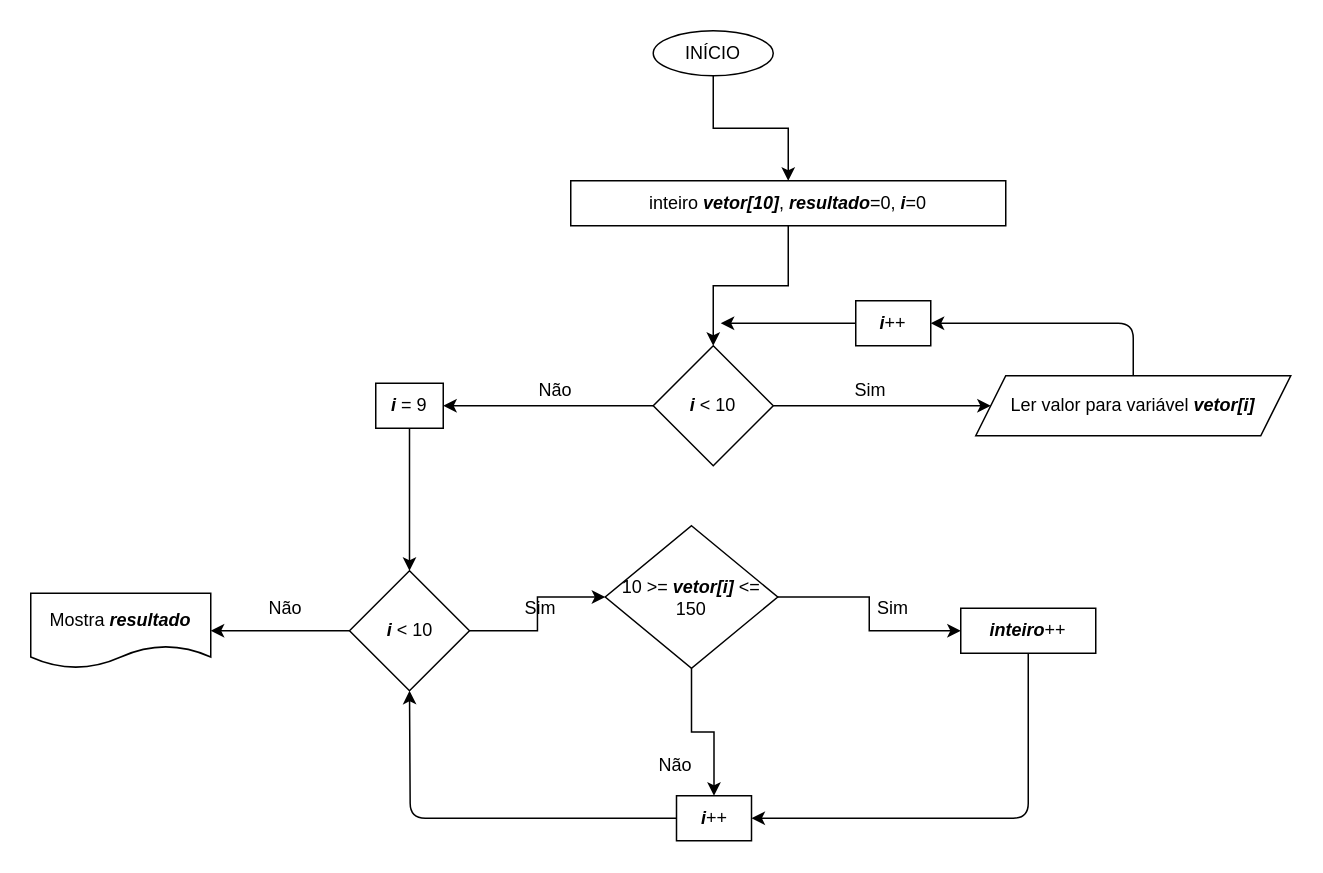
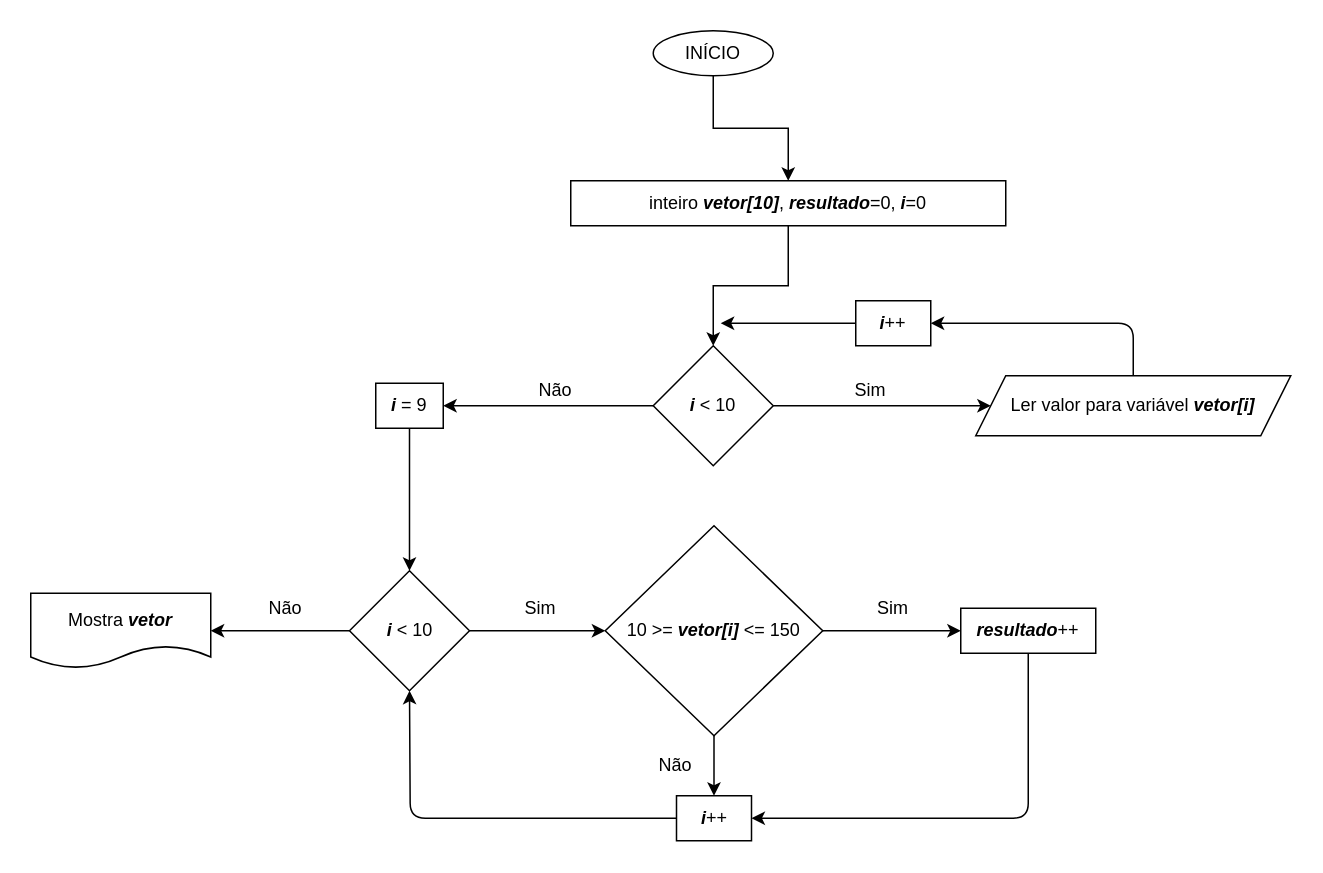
  <mxCell id="0" />
  <mxCell id="1" parent="0" />
  <mxCell id="2" value="" style="edgeStyle=orthogonalEdgeStyle;rounded=0;orthogonalLoop=1;jettySize=auto;html=1;" edge="1" parent="1" source="3" target="5"><mxGeometry relative="1" as="geometry" /></mxCell>
  <mxCell id="3" value="INÍCIO" style="ellipse;whiteSpace=wrap;html=1;" vertex="1" parent="1"><mxGeometry x="435" y="20" width="80" height="30" as="geometry" /></mxCell>
  <mxCell id="4" value="" style="edgeStyle=orthogonalEdgeStyle;rounded=0;orthogonalLoop=1;jettySize=auto;html=1;" edge="1" parent="1" source="5" target="6"><mxGeometry relative="1" as="geometry" /></mxCell>
  <mxCell id="5" value="inteiro &lt;i&gt;&lt;b&gt;vetor[10]&lt;/b&gt;&lt;/i&gt;, &lt;b&gt;&lt;i&gt;resultado&lt;/i&gt;&lt;/b&gt;=0, &lt;b&gt;&lt;i&gt;i&lt;/i&gt;&lt;/b&gt;=0" style="rounded=0;whiteSpace=wrap;html=1;" vertex="1" parent="1"><mxGeometry x="380" y="120" width="290" height="30" as="geometry" /></mxCell>
  <mxCell id="6" value="&lt;b&gt;&lt;i&gt;i&lt;/i&gt;&lt;/b&gt; &amp;lt; 10" style="rhombus;whiteSpace=wrap;html=1;" vertex="1" parent="1"><mxGeometry x="435" y="230" width="80" height="80" as="geometry" /></mxCell>
  <mxCell id="7" value="Ler valor para variável &lt;b&gt;&lt;i&gt;vetor[i]&lt;/i&gt;&lt;/b&gt;" style="shape=parallelogram;perimeter=parallelogramPerimeter;whiteSpace=wrap;html=1;fixedSize=1;" vertex="1" parent="1"><mxGeometry x="650" y="250" width="210" height="40" as="geometry" /></mxCell>
  <mxCell id="8" value="&lt;b&gt;&lt;i&gt;i&lt;/i&gt;&lt;/b&gt;++" style="rounded=0;whiteSpace=wrap;html=1;" vertex="1" parent="1"><mxGeometry x="570" y="200" width="50" height="30" as="geometry" /></mxCell>
  <mxCell id="9" value="" style="endArrow=classic;html=1;entryX=0;entryY=0.5;entryDx=0;entryDy=0;exitX=1;exitY=0.5;exitDx=0;exitDy=0;" edge="1" parent="1" source="6" target="7"><mxGeometry width="50" height="50" relative="1" as="geometry"><mxPoint x="450" y="260" as="sourcePoint" /><mxPoint x="610" y="310" as="targetPoint" /></mxGeometry></mxCell>
  <mxCell id="10" value="" style="endArrow=classic;html=1;exitX=0.5;exitY=0;exitDx=0;exitDy=0;entryX=1;entryY=0.5;entryDx=0;entryDy=0;" edge="1" parent="1" source="7" target="8"><mxGeometry width="50" height="50" relative="1" as="geometry"><mxPoint x="450" y="260" as="sourcePoint" /><mxPoint x="500" y="210" as="targetPoint" /><Array as="points"><mxPoint x="755" y="215" /></Array></mxGeometry></mxCell>
  <mxCell id="11" value="" style="endArrow=classic;html=1;exitX=0;exitY=0.5;exitDx=0;exitDy=0;" edge="1" parent="1" source="8"><mxGeometry width="50" height="50" relative="1" as="geometry"><mxPoint x="450" y="260" as="sourcePoint" /><mxPoint x="480" y="215" as="targetPoint" /></mxGeometry></mxCell>
  <mxCell id="12" value="" style="edgeStyle=orthogonalEdgeStyle;rounded=0;orthogonalLoop=1;jettySize=auto;html=1;" edge="1" parent="1" source="13" target="16"><mxGeometry relative="1" as="geometry" /></mxCell>
  <mxCell id="13" value="&lt;b&gt;&lt;i&gt;i&lt;/i&gt;&lt;/b&gt; = 9" style="rounded=0;whiteSpace=wrap;html=1;" vertex="1" parent="1"><mxGeometry x="250" y="255" width="45" height="30" as="geometry" /></mxCell>
  <mxCell id="14" value="" style="edgeStyle=orthogonalEdgeStyle;rounded=0;orthogonalLoop=1;jettySize=auto;html=1;" edge="1" parent="1" source="16" target="19"><mxGeometry relative="1" as="geometry" /></mxCell>
  <mxCell id="15" value="" style="edgeStyle=orthogonalEdgeStyle;rounded=0;orthogonalLoop=1;jettySize=auto;html=1;" edge="1" parent="1" source="16" target="25"><mxGeometry relative="1" as="geometry" /></mxCell>
  <mxCell id="16" value="&lt;b&gt;&lt;i&gt;i&lt;/i&gt;&lt;/b&gt; &amp;lt; 10" style="rhombus;whiteSpace=wrap;html=1;" vertex="1" parent="1"><mxGeometry x="232.5" y="380" width="80" height="80" as="geometry" /></mxCell>
  <mxCell id="17" value="" style="edgeStyle=orthogonalEdgeStyle;rounded=0;orthogonalLoop=1;jettySize=auto;html=1;" edge="1" parent="1" source="19" target="20"><mxGeometry relative="1" as="geometry" /></mxCell>
  <mxCell id="18" value="" style="edgeStyle=orthogonalEdgeStyle;rounded=0;orthogonalLoop=1;jettySize=auto;html=1;" edge="1" parent="1" source="19" target="22"><mxGeometry relative="1" as="geometry" /></mxCell>
- <mxCell id="19" value="10 &amp;gt;= &lt;b&gt;&lt;i&gt;vetor[i]&lt;/i&gt;&lt;/b&gt; &amp;lt;= 150" style="rhombus;whiteSpace=wrap;html=1;" vertex="1" parent="1"><mxGeometry x="403" y="350" width="115" height="95" as="geometry" /></mxCell>
- <mxCell id="20" value="&lt;b&gt;&lt;i&gt;inteiro&lt;/i&gt;&lt;/b&gt;++" style="rounded=0;whiteSpace=wrap;html=1;" vertex="1" parent="1"><mxGeometry x="640" y="405" width="90" height="30" as="geometry" /></mxCell>
+ <mxCell id="19" value="10 &amp;gt;= &lt;b&gt;&lt;i&gt;vetor[i]&lt;/i&gt;&lt;/b&gt; &amp;lt;= 150" style="rhombus;whiteSpace=wrap;html=1;" vertex="1" parent="1"><mxGeometry x="403" y="350" width="145" height="140" as="geometry" /></mxCell>
+ <mxCell id="20" value="&lt;b&gt;&lt;i&gt;resultado&lt;/i&gt;&lt;/b&gt;++" style="rounded=0;whiteSpace=wrap;html=1;" vertex="1" parent="1"><mxGeometry x="640" y="405" width="90" height="30" as="geometry" /></mxCell>
  <mxCell id="21" value="" style="endArrow=classic;html=1;entryX=1;entryY=0.5;entryDx=0;entryDy=0;exitX=0;exitY=0.5;exitDx=0;exitDy=0;" edge="1" parent="1" source="6" target="13"><mxGeometry width="50" height="50" relative="1" as="geometry"><mxPoint x="450" y="530" as="sourcePoint" /><mxPoint x="500" y="480" as="targetPoint" /></mxGeometry></mxCell>
  <mxCell id="22" value="&lt;b&gt;&lt;i&gt;i&lt;/i&gt;&lt;/b&gt;++" style="rounded=0;whiteSpace=wrap;html=1;" vertex="1" parent="1"><mxGeometry x="450.5" y="530" width="50" height="30" as="geometry" /></mxCell>
  <mxCell id="23" value="" style="endArrow=classic;html=1;exitX=0.5;exitY=1;exitDx=0;exitDy=0;entryX=1;entryY=0.5;entryDx=0;entryDy=0;" edge="1" parent="1" source="20" target="22"><mxGeometry width="50" height="50" relative="1" as="geometry"><mxPoint x="450" y="490" as="sourcePoint" /><mxPoint x="500" y="440" as="targetPoint" /><Array as="points"><mxPoint x="685" y="545" /></Array></mxGeometry></mxCell>
  <mxCell id="24" value="" style="endArrow=classic;html=1;entryX=0.5;entryY=1;entryDx=0;entryDy=0;exitX=0;exitY=0.5;exitDx=0;exitDy=0;" edge="1" parent="1" source="22" target="16"><mxGeometry width="50" height="50" relative="1" as="geometry"><mxPoint x="450" y="490" as="sourcePoint" /><mxPoint x="500" y="440" as="targetPoint" /><Array as="points"><mxPoint x="273" y="545" /></Array></mxGeometry></mxCell>
- <mxCell id="25" value="Mostra &lt;b&gt;&lt;i&gt;resultado&lt;/i&gt;&lt;/b&gt;" style="shape=document;whiteSpace=wrap;html=1;boundedLbl=1;" vertex="1" parent="1"><mxGeometry x="20" y="395" width="120" height="50" as="geometry" /></mxCell>
+ <mxCell id="25" value="Mostra &lt;b&gt;&lt;i&gt;vetor&lt;/i&gt;&lt;/b&gt;" style="shape=document;whiteSpace=wrap;html=1;boundedLbl=1;" vertex="1" parent="1"><mxGeometry x="20" y="395" width="120" height="50" as="geometry" /></mxCell>
  <mxCell id="26" value="Sim" style="text;html=1;strokeColor=none;fillColor=none;align=center;verticalAlign=middle;whiteSpace=wrap;rounded=0;" vertex="1" parent="1"><mxGeometry x="340" y="395" width="40" height="20" as="geometry" /></mxCell>
  <mxCell id="27" value="Não" style="text;html=1;strokeColor=none;fillColor=none;align=center;verticalAlign=middle;whiteSpace=wrap;rounded=0;" vertex="1" parent="1"><mxGeometry x="170" y="395" width="40" height="20" as="geometry" /></mxCell>
  <mxCell id="28" value="Sim" style="text;html=1;strokeColor=none;fillColor=none;align=center;verticalAlign=middle;whiteSpace=wrap;rounded=0;" vertex="1" parent="1"><mxGeometry x="575" y="395" width="40" height="20" as="geometry" /></mxCell>
  <mxCell id="29" value="Não" style="text;html=1;strokeColor=none;fillColor=none;align=center;verticalAlign=middle;whiteSpace=wrap;rounded=0;" vertex="1" parent="1"><mxGeometry x="430" y="500" width="40" height="20" as="geometry" /></mxCell>
  <mxCell id="30" value="Não" style="text;html=1;strokeColor=none;fillColor=none;align=center;verticalAlign=middle;whiteSpace=wrap;rounded=0;" vertex="1" parent="1"><mxGeometry x="350" y="250" width="40" height="20" as="geometry" /></mxCell>
  <mxCell id="31" value="Sim" style="text;html=1;strokeColor=none;fillColor=none;align=center;verticalAlign=middle;whiteSpace=wrap;rounded=0;" vertex="1" parent="1"><mxGeometry x="560" y="250" width="40" height="20" as="geometry" /></mxCell>
